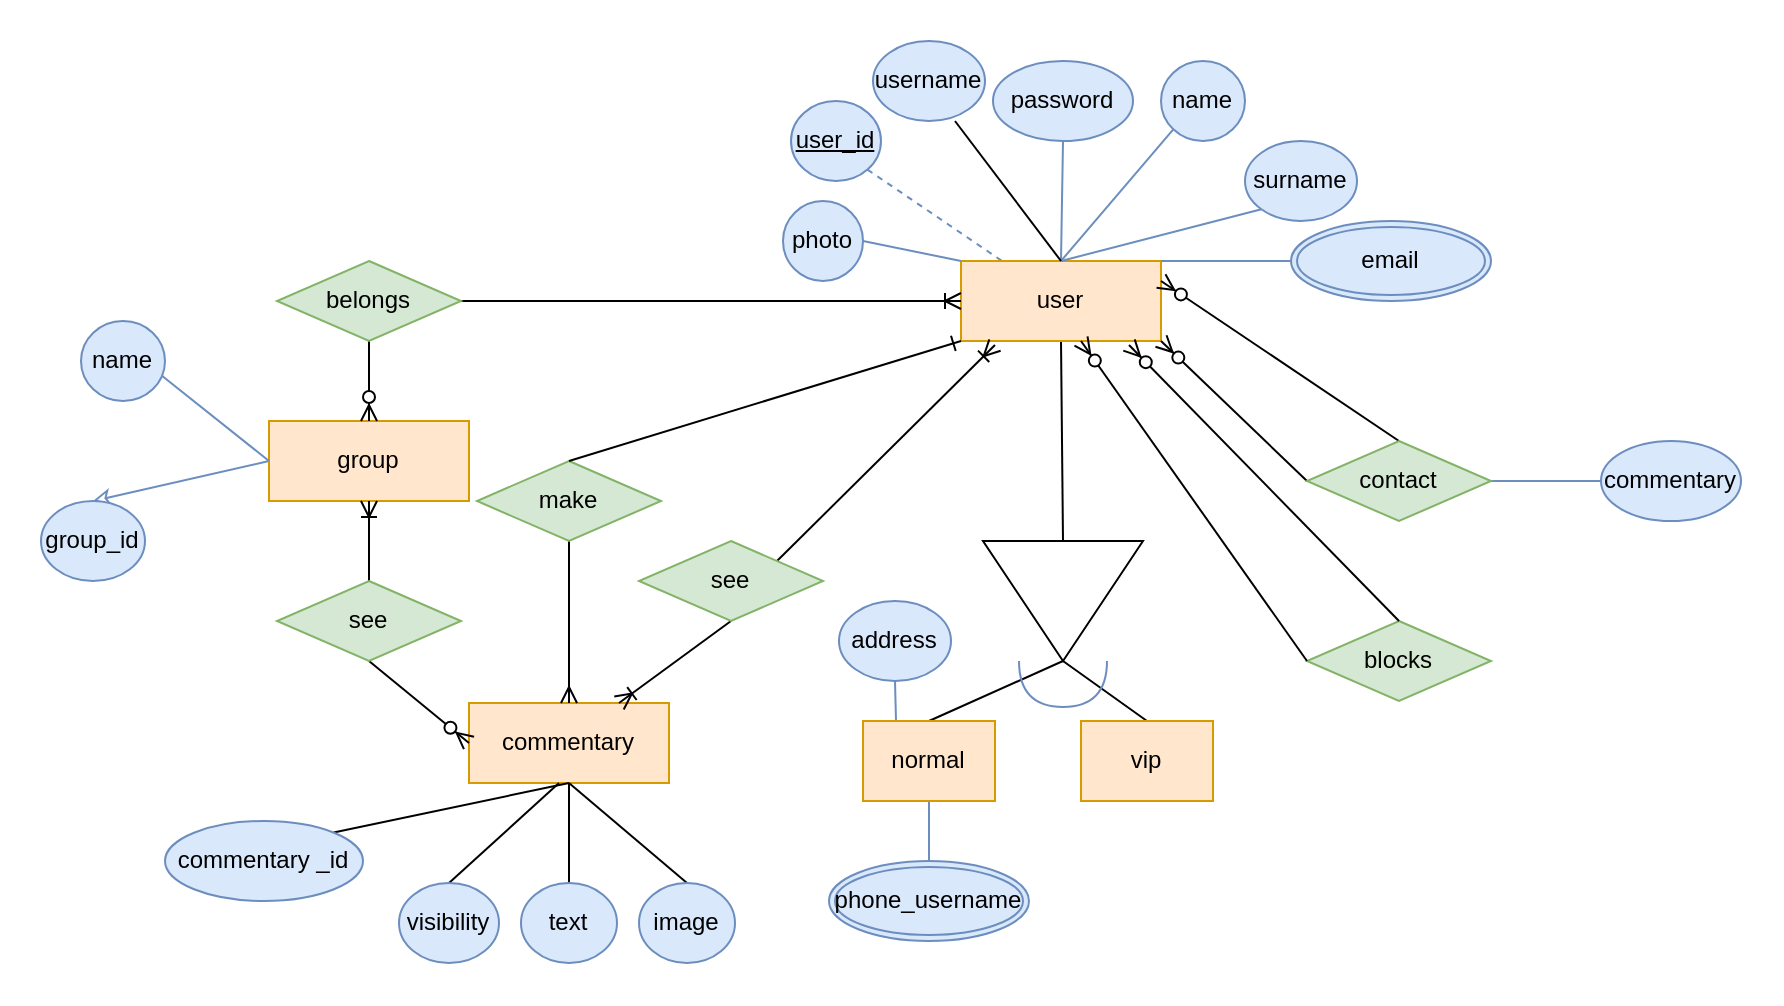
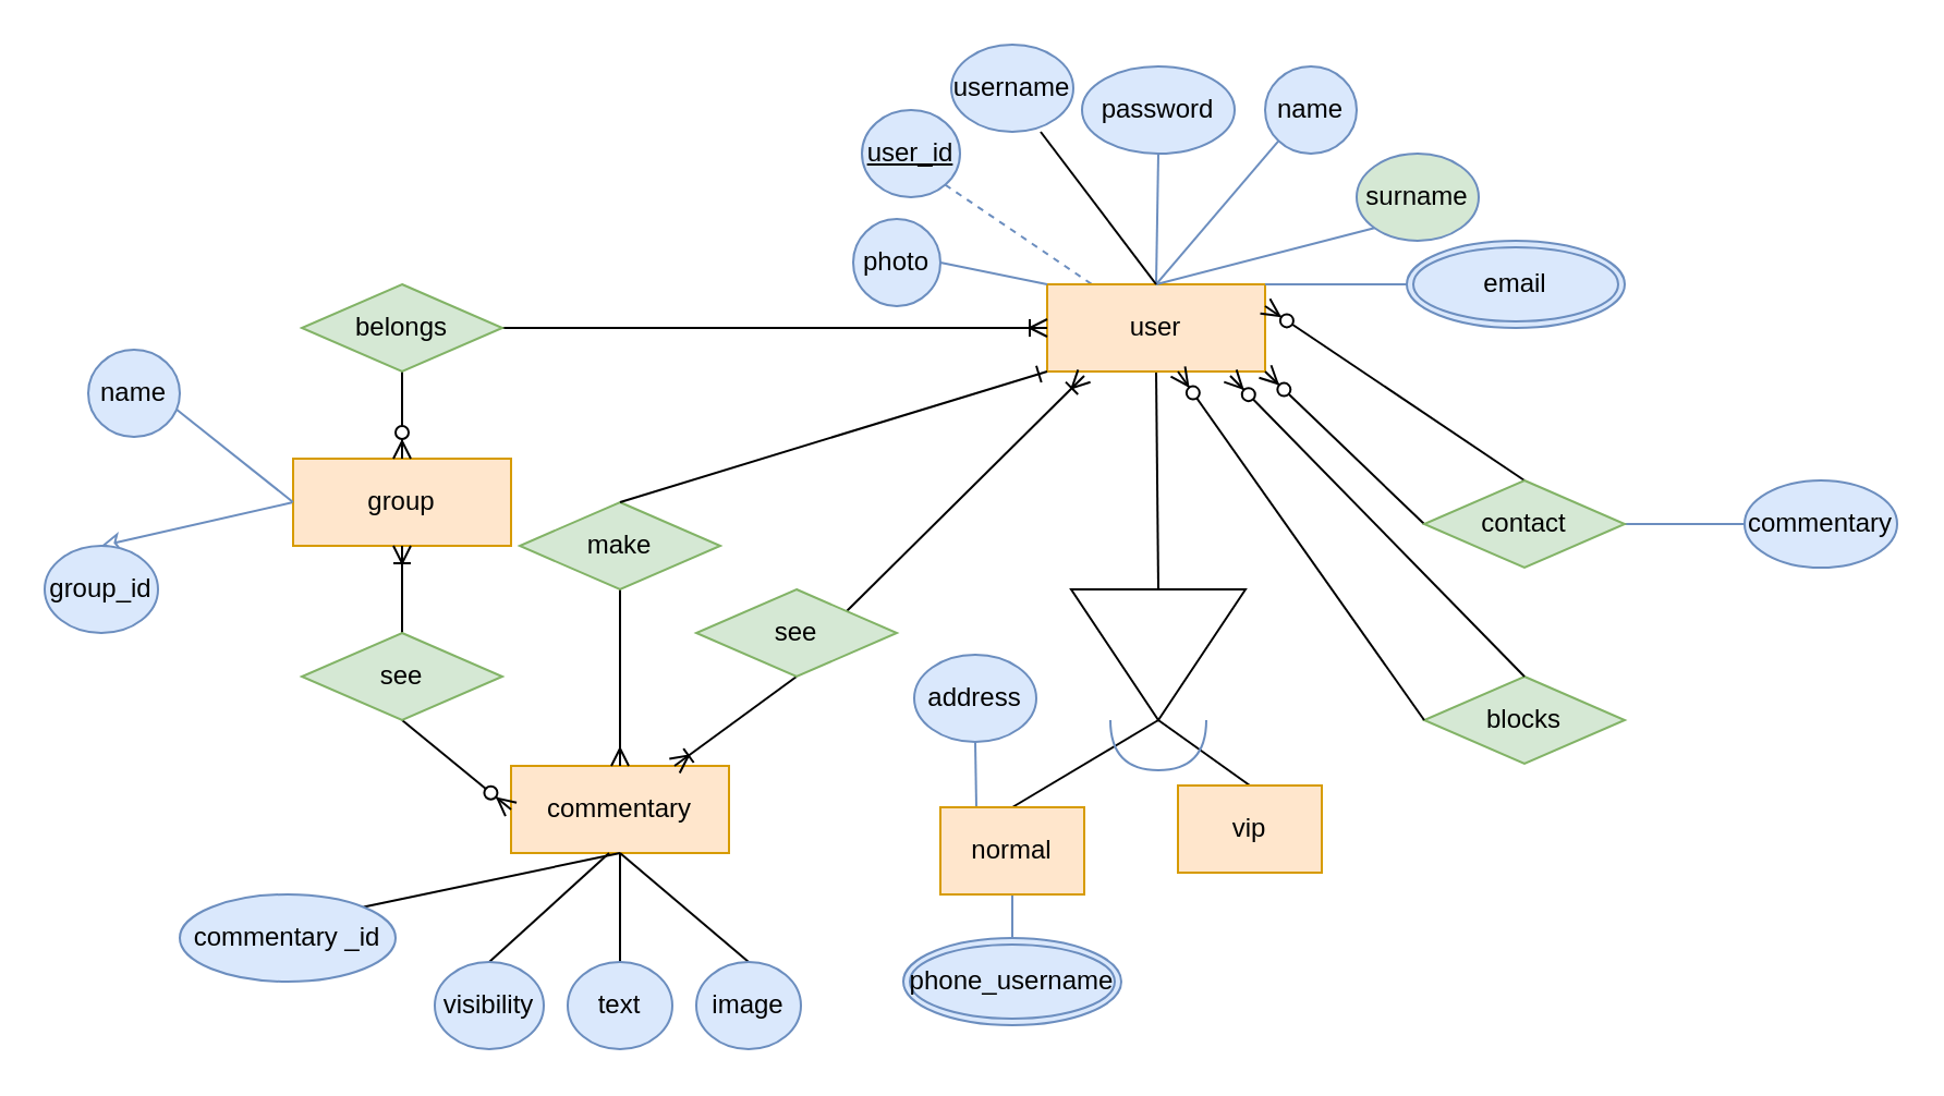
  <mxCell id="0" />
  <mxCell id="1" parent="0" />
  <mxCell id="2" style="rounded=0;orthogonalLoop=1;jettySize=auto;html=1;exitX=1;exitY=1;exitDx=0;exitDy=0;endArrow=none;endFill=0;fillColor=#dae8fc;strokeColor=#6c8ebf;dashed=1;" parent="1" source="3" target="5" edge="1"><mxGeometry relative="1" as="geometry" /></mxCell>
  <mxCell id="3" value="&lt;u&gt;user_id&lt;/u&gt;" style="ellipse;whiteSpace=wrap;html=1;align=center;fillColor=#dae8fc;strokeColor=#6c8ebf;" parent="1" vertex="1"><mxGeometry x="395" y="50" width="45" height="40" as="geometry" /></mxCell>
  <mxCell id="4" style="edgeStyle=none;rounded=0;orthogonalLoop=1;jettySize=auto;html=1;exitX=0.5;exitY=1;exitDx=0;exitDy=0;entryX=0;entryY=0.5;entryDx=0;entryDy=0;endArrow=none;endFill=0;" edge="1" parent="1" source="5" target="33"><mxGeometry relative="1" as="geometry" /></mxCell>
  <mxCell id="5" value="user" style="whiteSpace=wrap;html=1;align=center;fillColor=#ffe6cc;strokeColor=#d79b00;" parent="1" vertex="1"><mxGeometry x="480" y="130" width="100" height="40" as="geometry" /></mxCell>
  <mxCell id="6" style="edgeStyle=none;rounded=0;orthogonalLoop=1;jettySize=auto;html=1;exitX=0.5;exitY=1;exitDx=0;exitDy=0;entryX=0.5;entryY=0;entryDx=0;entryDy=0;endArrow=none;endFill=0;fillColor=#dae8fc;strokeColor=#6c8ebf;" parent="1" source="7" target="5" edge="1"><mxGeometry relative="1" as="geometry" /></mxCell>
  <mxCell id="7" value="password" style="ellipse;whiteSpace=wrap;html=1;align=center;fillColor=#dae8fc;strokeColor=#6c8ebf;" parent="1" vertex="1"><mxGeometry x="496" y="30" width="70" height="40" as="geometry" /></mxCell>
  <mxCell id="8" style="edgeStyle=none;rounded=0;orthogonalLoop=1;jettySize=auto;html=1;exitX=0;exitY=1;exitDx=0;exitDy=0;endArrow=none;endFill=0;fillColor=#dae8fc;strokeColor=#6c8ebf;" parent="1" source="9" edge="1"><mxGeometry relative="1" as="geometry"><mxPoint x="530" y="130" as="targetPoint" /></mxGeometry></mxCell>
  <mxCell id="9" value="name" style="ellipse;whiteSpace=wrap;html=1;align=center;fillColor=#dae8fc;strokeColor=#6c8ebf;" parent="1" vertex="1"><mxGeometry x="580" y="30" width="42" height="40" as="geometry" /></mxCell>
  <mxCell id="10" style="edgeStyle=none;rounded=0;orthogonalLoop=1;jettySize=auto;html=1;exitX=0;exitY=1;exitDx=0;exitDy=0;entryX=0.5;entryY=0;entryDx=0;entryDy=0;endArrow=none;endFill=0;fillColor=#dae8fc;strokeColor=#6c8ebf;" parent="1" source="11" target="5" edge="1"><mxGeometry relative="1" as="geometry" /></mxCell>
- <mxCell id="11" value="surname" style="ellipse;whiteSpace=wrap;html=1;align=center;fillColor=#dae8fc;strokeColor=#6c8ebf;" parent="1" vertex="1"><mxGeometry x="622" y="70" width="56" height="40" as="geometry" /></mxCell>
+ <mxCell id="11" value="surname" style="ellipse;whiteSpace=wrap;html=1;align=center;fillColor=#d5e8d4;strokeColor=#6c8ebf;" parent="1" vertex="1"><mxGeometry x="622" y="70" width="56" height="40" as="geometry" /></mxCell>
  <mxCell id="12" style="edgeStyle=none;rounded=0;orthogonalLoop=1;jettySize=auto;html=1;exitX=0.5;exitY=1;exitDx=0;exitDy=0;entryX=0.25;entryY=0;entryDx=0;entryDy=0;endArrow=none;endFill=0;fillColor=#dae8fc;strokeColor=#6c8ebf;" parent="1" source="13" target="34" edge="1"><mxGeometry relative="1" as="geometry" /></mxCell>
  <mxCell id="13" value="address" style="ellipse;whiteSpace=wrap;html=1;align=center;fillColor=#dae8fc;strokeColor=#6c8ebf;" parent="1" vertex="1"><mxGeometry x="419" y="300" width="56" height="40" as="geometry" /></mxCell>
  <mxCell id="14" style="edgeStyle=none;rounded=0;orthogonalLoop=1;jettySize=auto;html=1;exitX=0.5;exitY=0;exitDx=0;exitDy=0;entryX=0.5;entryY=1;entryDx=0;entryDy=0;endArrow=none;endFill=0;fillColor=#dae8fc;strokeColor=#6c8ebf;" parent="1" source="15" target="34" edge="1"><mxGeometry relative="1" as="geometry" /></mxCell>
  <mxCell id="15" value="phone_username" style="ellipse;shape=doubleEllipse;margin=3;whiteSpace=wrap;html=1;align=center;fillColor=#dae8fc;strokeColor=#6c8ebf;" parent="1" vertex="1"><mxGeometry x="414" y="430" width="100" height="40" as="geometry" /></mxCell>
  <mxCell id="16" style="edgeStyle=none;rounded=0;orthogonalLoop=1;jettySize=auto;html=1;exitX=0;exitY=0.5;exitDx=0;exitDy=0;endArrow=none;endFill=0;fillColor=#dae8fc;strokeColor=#6c8ebf;" parent="1" source="17" edge="1"><mxGeometry relative="1" as="geometry"><mxPoint x="580" y="130" as="targetPoint" /></mxGeometry></mxCell>
  <mxCell id="17" value="email" style="ellipse;shape=doubleEllipse;margin=3;whiteSpace=wrap;html=1;align=center;fillColor=#dae8fc;strokeColor=#6c8ebf;" parent="1" vertex="1"><mxGeometry x="645" y="110" width="100" height="40" as="geometry" /></mxCell>
  <mxCell id="18" value="commentary" style="whiteSpace=wrap;html=1;align=center;fillColor=#ffe6cc;strokeColor=#d79b00;" parent="1" vertex="1"><mxGeometry x="234" y="351" width="100" height="40" as="geometry" /></mxCell>
  <mxCell id="19" style="edgeStyle=none;rounded=0;orthogonalLoop=1;jettySize=auto;html=1;exitX=0.5;exitY=0;exitDx=0;exitDy=0;endArrow=none;endFill=0;" parent="1" source="20" edge="1"><mxGeometry relative="1" as="geometry"><mxPoint x="279" y="391" as="targetPoint" /></mxGeometry></mxCell>
  <mxCell id="20" value="visibility" style="ellipse;whiteSpace=wrap;html=1;align=center;fillColor=#dae8fc;strokeColor=#6c8ebf;" parent="1" vertex="1"><mxGeometry x="199" y="441" width="50" height="40" as="geometry" /></mxCell>
  <mxCell id="21" style="edgeStyle=none;rounded=0;orthogonalLoop=1;jettySize=auto;html=1;exitX=0.5;exitY=0;exitDx=0;exitDy=0;endArrow=none;endFill=0;entryX=0.5;entryY=1;entryDx=0;entryDy=0;" parent="1" source="22" edge="1" target="18"><mxGeometry relative="1" as="geometry"><mxPoint x="288" y="406" as="targetPoint" /></mxGeometry></mxCell>
  <mxCell id="22" value="text" style="ellipse;whiteSpace=wrap;html=1;align=center;fillColor=#dae8fc;strokeColor=#6c8ebf;" parent="1" vertex="1"><mxGeometry x="260" y="441" width="48" height="40" as="geometry" /></mxCell>
  <mxCell id="23" style="edgeStyle=none;rounded=0;orthogonalLoop=1;jettySize=auto;html=1;exitX=0.5;exitY=0;exitDx=0;exitDy=0;entryX=0.5;entryY=1;entryDx=0;entryDy=0;endArrow=none;endFill=0;" parent="1" source="24" target="18" edge="1"><mxGeometry relative="1" as="geometry" /></mxCell>
  <mxCell id="24" value="image" style="ellipse;whiteSpace=wrap;html=1;align=center;fillColor=#dae8fc;strokeColor=#6c8ebf;" parent="1" vertex="1"><mxGeometry x="319" y="441" width="48" height="40" as="geometry" /></mxCell>
  <mxCell id="25" style="edgeStyle=none;rounded=0;orthogonalLoop=1;jettySize=auto;html=1;exitX=0.5;exitY=1;exitDx=0;exitDy=0;entryX=0.5;entryY=0;entryDx=0;entryDy=0;startArrow=none;startFill=0;endArrow=ERmany;endFill=0;" parent="1" source="26" target="18" edge="1"><mxGeometry relative="1" as="geometry" /></mxCell>
  <mxCell id="26" value="make" style="shape=rhombus;perimeter=rhombusPerimeter;whiteSpace=wrap;html=1;align=center;fillColor=#d5e8d4;strokeColor=#82b366;" parent="1" vertex="1"><mxGeometry x="238" y="230" width="92" height="40" as="geometry" /></mxCell>
  <mxCell id="27" value="" style="fontSize=12;html=1;endArrow=none;endFill=0;entryX=0.5;entryY=0;entryDx=0;entryDy=0;startArrow=ERone;startFill=0;exitX=0;exitY=1;exitDx=0;exitDy=0;" parent="1" target="26" edge="1" source="5"><mxGeometry width="100" height="100" relative="1" as="geometry"><mxPoint x="240" y="260" as="sourcePoint" /><mxPoint x="140" y="520" as="targetPoint" /></mxGeometry></mxCell>
  <mxCell id="28" style="edgeStyle=none;rounded=0;orthogonalLoop=1;jettySize=auto;html=1;exitX=1;exitY=0.5;exitDx=0;exitDy=0;entryX=0;entryY=0;entryDx=0;entryDy=0;startArrow=none;startFill=0;endArrow=none;endFill=0;fillColor=#dae8fc;strokeColor=#6c8ebf;" parent="1" source="29" target="5" edge="1"><mxGeometry relative="1" as="geometry" /></mxCell>
  <mxCell id="29" value="photo" style="ellipse;whiteSpace=wrap;html=1;align=center;fillColor=#dae8fc;strokeColor=#6c8ebf;" parent="1" vertex="1"><mxGeometry x="391" y="100" width="40" height="40" as="geometry" /></mxCell>
  <mxCell id="30" style="rounded=0;orthogonalLoop=1;jettySize=auto;html=1;exitX=0.732;exitY=1;exitDx=0;exitDy=0;endArrow=none;endFill=0;exitPerimeter=0;" edge="1" parent="1" source="31"><mxGeometry relative="1" as="geometry"><mxPoint x="530" y="130" as="targetPoint" /></mxGeometry></mxCell>
  <mxCell id="31" value="username" style="ellipse;whiteSpace=wrap;html=1;align=center;fillColor=#dae8fc;strokeColor=#6c8ebf;" vertex="1" parent="1"><mxGeometry x="436" y="20" width="56" height="40" as="geometry" /></mxCell>
  <mxCell id="32" style="edgeStyle=none;rounded=0;orthogonalLoop=1;jettySize=auto;html=1;exitX=1;exitY=0.5;exitDx=0;exitDy=0;entryX=0.5;entryY=0;entryDx=0;entryDy=0;endArrow=none;endFill=0;" edge="1" parent="1" source="33" target="34"><mxGeometry relative="1" as="geometry" /></mxCell>
  <mxCell id="33" value="" style="triangle;whiteSpace=wrap;html=1;rotation=90;" vertex="1" parent="1"><mxGeometry x="501" y="260" width="60" height="80" as="geometry" /></mxCell>
- <mxCell id="34" value="normal" style="whiteSpace=wrap;html=1;align=center;fillColor=#ffe6cc;strokeColor=#d79b00;" vertex="1" parent="1"><mxGeometry x="431" y="360" width="66" height="40" as="geometry" /></mxCell>
+ <mxCell id="34" value="normal" style="whiteSpace=wrap;html=1;align=center;fillColor=#ffe6cc;strokeColor=#d79b00;" vertex="1" parent="1"><mxGeometry x="431" y="370" width="66" height="40" as="geometry" /></mxCell>
  <mxCell id="35" style="edgeStyle=none;rounded=0;orthogonalLoop=1;jettySize=auto;html=1;exitX=0.5;exitY=0;exitDx=0;exitDy=0;entryX=1;entryY=0.5;entryDx=0;entryDy=0;endArrow=none;endFill=0;" edge="1" parent="1" source="36" target="33"><mxGeometry relative="1" as="geometry" /></mxCell>
  <mxCell id="36" value="vip" style="whiteSpace=wrap;html=1;align=center;fillColor=#ffe6cc;strokeColor=#d79b00;" vertex="1" parent="1"><mxGeometry x="540" y="360" width="66" height="40" as="geometry" /></mxCell>
  <mxCell id="37" style="edgeStyle=orthogonalEdgeStyle;rounded=0;orthogonalLoop=1;jettySize=auto;html=1;endArrow=none;endFill=0;curved=1;fillColor=#dae8fc;strokeColor=#6c8ebf;" edge="1" parent="1"><mxGeometry relative="1" as="geometry"><mxPoint x="553" y="330" as="targetPoint" /><Array as="points"><mxPoint x="509" y="353" /><mxPoint x="553" y="353" /></Array><mxPoint x="509" y="330" as="sourcePoint" /></mxGeometry></mxCell>
  <mxCell id="38" style="edgeStyle=none;rounded=0;orthogonalLoop=1;jettySize=auto;html=1;exitX=0;exitY=0.5;exitDx=0;exitDy=0;endArrow=none;endFill=0;entryX=1;entryY=0.5;entryDx=0;entryDy=0;fillColor=#dae8fc;strokeColor=#6c8ebf;" edge="1" source="39" target="49" parent="1"><mxGeometry relative="1" as="geometry"><mxPoint x="207" y="260" as="targetPoint" /></mxGeometry></mxCell>
  <mxCell id="39" value="commentary" style="ellipse;whiteSpace=wrap;html=1;align=center;fillColor=#dae8fc;strokeColor=#6c8ebf;" vertex="1" parent="1"><mxGeometry x="800" y="220" width="70" height="40" as="geometry" /></mxCell>
  <mxCell id="40" style="edgeStyle=none;rounded=0;orthogonalLoop=1;jettySize=auto;html=1;exitX=0;exitY=0.5;exitDx=0;exitDy=0;entryX=0.5;entryY=0;entryDx=0;entryDy=0;endArrow=classic;endFill=0;fillColor=#dae8fc;strokeColor=#6c8ebf;" edge="1" parent="1" source="41" target="50"><mxGeometry relative="1" as="geometry" /></mxCell>
  <mxCell id="41" value="group" style="whiteSpace=wrap;html=1;align=center;fillColor=#ffe6cc;strokeColor=#d79b00;" vertex="1" parent="1"><mxGeometry x="134" y="210" width="100" height="40" as="geometry" /></mxCell>
  <mxCell id="42" style="edgeStyle=none;rounded=0;orthogonalLoop=1;jettySize=auto;html=1;exitX=0.5;exitY=1;exitDx=0;exitDy=0;entryX=0.5;entryY=0;entryDx=0;entryDy=0;startArrow=none;startFill=0;endArrow=ERzeroToMany;endFill=1;" edge="1" source="44" target="41" parent="1"><mxGeometry relative="1" as="geometry" /></mxCell>
  <mxCell id="43" style="edgeStyle=none;rounded=0;orthogonalLoop=1;jettySize=auto;html=1;entryX=0;entryY=0.5;entryDx=0;entryDy=0;endArrow=ERoneToMany;endFill=0;" edge="1" parent="1" source="44" target="5"><mxGeometry relative="1" as="geometry" /></mxCell>
  <mxCell id="44" value="belongs" style="shape=rhombus;perimeter=rhombusPerimeter;whiteSpace=wrap;html=1;align=center;fillColor=#d5e8d4;strokeColor=#82b366;" vertex="1" parent="1"><mxGeometry x="138" y="130" width="92" height="40" as="geometry" /></mxCell>
  <mxCell id="45" style="edgeStyle=none;rounded=0;orthogonalLoop=1;jettySize=auto;html=1;exitX=0.952;exitY=0.675;exitDx=0;exitDy=0;entryX=0;entryY=0.5;entryDx=0;entryDy=0;endArrow=none;endFill=0;fillColor=#dae8fc;strokeColor=#6c8ebf;exitPerimeter=0;" edge="1" source="46" target="41" parent="1"><mxGeometry relative="1" as="geometry" /></mxCell>
  <mxCell id="46" value="name" style="ellipse;whiteSpace=wrap;html=1;align=center;fillColor=#dae8fc;strokeColor=#6c8ebf;" vertex="1" parent="1"><mxGeometry x="40" y="160" width="42" height="40" as="geometry" /></mxCell>
  <mxCell id="47" style="edgeStyle=none;rounded=0;orthogonalLoop=1;jettySize=auto;html=1;exitX=0;exitY=0.5;exitDx=0;exitDy=0;entryX=1;entryY=1;entryDx=0;entryDy=0;endArrow=ERzeroToMany;endFill=1;" edge="1" parent="1" source="49" target="5"><mxGeometry relative="1" as="geometry" /></mxCell>
  <mxCell id="48" style="edgeStyle=none;rounded=0;orthogonalLoop=1;jettySize=auto;html=1;exitX=0.5;exitY=0;exitDx=0;exitDy=0;endArrow=ERzeroToMany;endFill=1;" edge="1" parent="1" source="49"><mxGeometry relative="1" as="geometry"><mxPoint x="580" y="140" as="targetPoint" /></mxGeometry></mxCell>
  <mxCell id="49" value="contact" style="shape=rhombus;perimeter=rhombusPerimeter;whiteSpace=wrap;html=1;align=center;fillColor=#d5e8d4;strokeColor=#82b366;" vertex="1" parent="1"><mxGeometry x="653" y="220" width="92" height="40" as="geometry" /></mxCell>
  <mxCell id="50" value="group_id" style="ellipse;whiteSpace=wrap;html=1;align=center;fillColor=#dae8fc;strokeColor=#6c8ebf;" vertex="1" parent="1"><mxGeometry x="20" y="250" width="52" height="40" as="geometry" /></mxCell>
  <mxCell id="51" value="blocks" style="shape=rhombus;perimeter=rhombusPerimeter;whiteSpace=wrap;html=1;align=center;fillColor=#d5e8d4;strokeColor=#82b366;" vertex="1" parent="1"><mxGeometry x="653" y="310" width="92" height="40" as="geometry" /></mxCell>
  <mxCell id="52" style="edgeStyle=none;rounded=0;orthogonalLoop=1;jettySize=auto;html=1;endArrow=ERzeroToMany;endFill=1;exitX=0;exitY=0.5;exitDx=0;exitDy=0;" edge="1" parent="1" source="51"><mxGeometry relative="1" as="geometry"><mxPoint x="192.795" y="261.215" as="sourcePoint" /><mxPoint x="540" y="170" as="targetPoint" /></mxGeometry></mxCell>
  <mxCell id="53" style="edgeStyle=none;rounded=0;orthogonalLoop=1;jettySize=auto;html=1;entryX=0.84;entryY=1.05;entryDx=0;entryDy=0;endArrow=ERzeroToMany;endFill=1;exitX=0.5;exitY=0;exitDx=0;exitDy=0;entryPerimeter=0;" edge="1" parent="1" source="51" target="5"><mxGeometry relative="1" as="geometry"><mxPoint x="306" y="270" as="sourcePoint" /><mxPoint x="490" y="170" as="targetPoint" /></mxGeometry></mxCell>
  <mxCell id="54" style="edgeStyle=none;rounded=0;orthogonalLoop=1;jettySize=auto;html=1;exitX=1;exitY=0;exitDx=0;exitDy=0;entryX=0.5;entryY=1;entryDx=0;entryDy=0;startArrow=none;startFill=0;endArrow=none;endFill=0;" edge="1" parent="1" source="55" target="18"><mxGeometry relative="1" as="geometry" /></mxCell>
  <mxCell id="55" value="commentary _id" style="ellipse;whiteSpace=wrap;html=1;align=center;fillColor=#dae8fc;strokeColor=#6c8ebf;" vertex="1" parent="1"><mxGeometry x="82" y="410" width="99" height="40" as="geometry" /></mxCell>
  <mxCell id="56" style="edgeStyle=none;rounded=0;orthogonalLoop=1;jettySize=auto;html=1;exitX=0.5;exitY=0;exitDx=0;exitDy=0;entryX=0.5;entryY=1;entryDx=0;entryDy=0;startArrow=none;startFill=0;endArrow=ERoneToMany;endFill=0;" edge="1" parent="1" source="58" target="41"><mxGeometry relative="1" as="geometry" /></mxCell>
  <mxCell id="57" style="edgeStyle=none;rounded=0;orthogonalLoop=1;jettySize=auto;html=1;exitX=0.5;exitY=1;exitDx=0;exitDy=0;entryX=0;entryY=0.5;entryDx=0;entryDy=0;startArrow=none;startFill=0;endArrow=ERzeroToMany;endFill=1;" edge="1" parent="1" source="58" target="18"><mxGeometry relative="1" as="geometry"><mxPoint x="156" y="340" as="sourcePoint" /></mxGeometry></mxCell>
  <mxCell id="58" value="see" style="shape=rhombus;perimeter=rhombusPerimeter;whiteSpace=wrap;html=1;align=center;fillColor=#d5e8d4;strokeColor=#82b366;" vertex="1" parent="1"><mxGeometry x="138" y="290" width="92" height="40" as="geometry" /></mxCell>
  <mxCell id="59" style="edgeStyle=none;rounded=0;orthogonalLoop=1;jettySize=auto;html=1;exitX=1;exitY=0;exitDx=0;exitDy=0;entryX=0.17;entryY=1.05;entryDx=0;entryDy=0;entryPerimeter=0;startArrow=none;startFill=0;endArrow=ERoneToMany;endFill=0;" edge="1" parent="1" source="61" target="5"><mxGeometry relative="1" as="geometry" /></mxCell>
  <mxCell id="60" style="edgeStyle=none;rounded=0;orthogonalLoop=1;jettySize=auto;html=1;exitX=0.5;exitY=1;exitDx=0;exitDy=0;entryX=0.75;entryY=0;entryDx=0;entryDy=0;startArrow=none;startFill=0;endArrow=ERoneToMany;endFill=0;" edge="1" parent="1" source="61" target="18"><mxGeometry relative="1" as="geometry" /></mxCell>
  <mxCell id="61" value="see" style="shape=rhombus;perimeter=rhombusPerimeter;whiteSpace=wrap;html=1;align=center;fillColor=#d5e8d4;strokeColor=#82b366;" vertex="1" parent="1"><mxGeometry x="319" y="270" width="92" height="40" as="geometry" /></mxCell>
